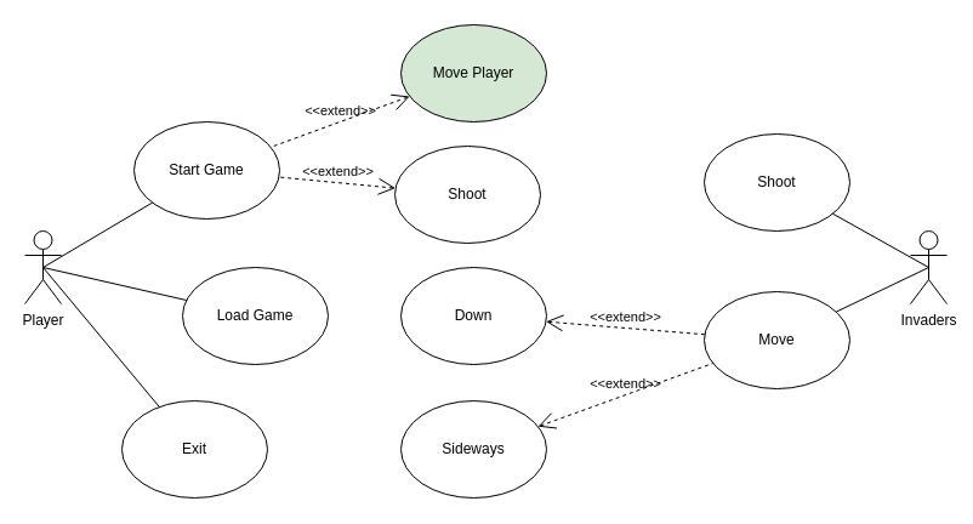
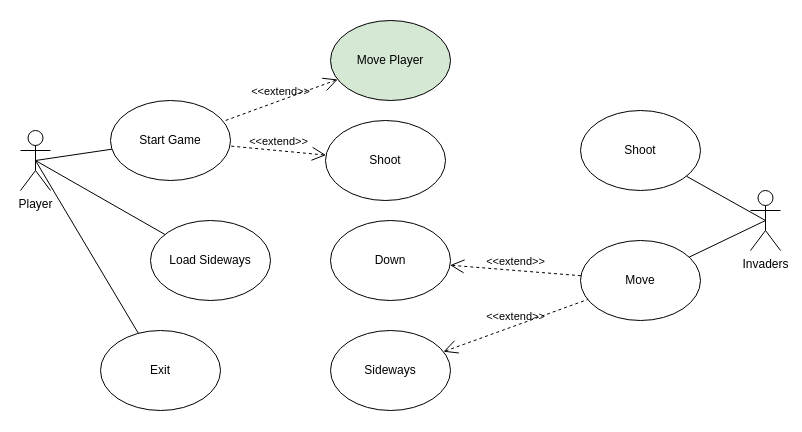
  <mxCell id="0" />
  <mxCell id="1" parent="0" />
  <mxCell id="2" value="Move Player" style="ellipse;whiteSpace=wrap;html=1;fillColor=#d5e8d4;" vertex="1" parent="1"><mxGeometry x="330" y="20" width="120" height="80" as="geometry" /></mxCell>
- <mxCell id="3" value="Player" style="shape=umlActor;verticalLabelPosition=bottom;verticalAlign=top;html=1;" vertex="1" parent="1"><mxGeometry x="20" y="190" width="30" height="60" as="geometry" /></mxCell>
+ <mxCell id="3" value="Player" style="shape=umlActor;verticalLabelPosition=bottom;verticalAlign=top;html=1;" vertex="1" parent="1"><mxGeometry x="20" y="130" width="30" height="60" as="geometry" /></mxCell>
  <mxCell id="4" value="Shoot" style="ellipse;whiteSpace=wrap;html=1;" vertex="1" parent="1"><mxGeometry x="325" y="120" width="120" height="80" as="geometry" /></mxCell>
  <mxCell id="5" value="Start Game" style="ellipse;whiteSpace=wrap;html=1;" vertex="1" parent="1"><mxGeometry x="110" y="100" width="120" height="80" as="geometry" /></mxCell>
- <mxCell id="6" value="Load Game" style="ellipse;whiteSpace=wrap;html=1;" vertex="1" parent="1"><mxGeometry x="150" y="220" width="120" height="80" as="geometry" /></mxCell>
+ <mxCell id="6" value="Load Sideways" style="ellipse;whiteSpace=wrap;html=1;" vertex="1" parent="1"><mxGeometry x="150" y="220" width="120" height="80" as="geometry" /></mxCell>
  <mxCell id="7" value="Exit" style="ellipse;whiteSpace=wrap;html=1;" vertex="1" parent="1"><mxGeometry x="100" y="330" width="120" height="80" as="geometry" /></mxCell>
  <mxCell id="8" value="" style="endArrow=none;html=1;exitX=0.5;exitY=0.5;exitDx=0;exitDy=0;exitPerimeter=0;" edge="1" parent="1" source="3" target="5"><mxGeometry width="50" height="50" relative="1" as="geometry"><mxPoint x="360" y="240" as="sourcePoint" /><mxPoint x="410" y="190" as="targetPoint" /></mxGeometry></mxCell>
  <mxCell id="9" value="" style="endArrow=none;html=1;exitX=0.5;exitY=0.5;exitDx=0;exitDy=0;exitPerimeter=0;" edge="1" parent="1" source="3" target="6"><mxGeometry width="50" height="50" relative="1" as="geometry"><mxPoint x="55.99" y="212.02" as="sourcePoint" /><mxPoint x="132" y="174" as="targetPoint" /></mxGeometry></mxCell>
  <mxCell id="10" value="" style="endArrow=none;html=1;exitX=0.5;exitY=0.5;exitDx=0;exitDy=0;exitPerimeter=0;" edge="1" parent="1" source="3" target="7"><mxGeometry width="50" height="50" relative="1" as="geometry"><mxPoint x="65.99" y="222.02" as="sourcePoint" /><mxPoint x="142" y="184" as="targetPoint" /></mxGeometry></mxCell>
  <mxCell id="11" value="Invaders" style="shape=umlActor;verticalLabelPosition=bottom;verticalAlign=top;html=1;" vertex="1" parent="1"><mxGeometry x="750" y="190" width="30" height="60" as="geometry" /></mxCell>
  <mxCell id="12" value="Move" style="ellipse;whiteSpace=wrap;html=1;" vertex="1" parent="1"><mxGeometry x="580" y="240" width="120" height="80" as="geometry" /></mxCell>
  <mxCell id="13" value="Shoot" style="ellipse;whiteSpace=wrap;html=1;" vertex="1" parent="1"><mxGeometry x="580" y="110" width="120" height="80" as="geometry" /></mxCell>
  <mxCell id="14" value="" style="endArrow=none;html=1;exitX=0.5;exitY=0.5;exitDx=0;exitDy=0;exitPerimeter=0;" edge="1" parent="1" source="11" target="12"><mxGeometry width="50" height="50" relative="1" as="geometry"><mxPoint x="165" y="180" as="sourcePoint" /><mxPoint x="254.073" y="303.927" as="targetPoint" /></mxGeometry></mxCell>
  <mxCell id="15" value="" style="endArrow=none;html=1;exitX=0.5;exitY=0.5;exitDx=0;exitDy=0;exitPerimeter=0;" edge="1" parent="1" source="11" target="13"><mxGeometry width="50" height="50" relative="1" as="geometry"><mxPoint x="160" y="520" as="sourcePoint" /><mxPoint x="268.113" y="490.085" as="targetPoint" /></mxGeometry></mxCell>
  <mxCell id="16" value="Down" style="ellipse;whiteSpace=wrap;html=1;" vertex="1" parent="1"><mxGeometry x="330" y="220" width="120" height="80" as="geometry" /></mxCell>
  <mxCell id="17" value="Sideways" style="ellipse;whiteSpace=wrap;html=1;" vertex="1" parent="1"><mxGeometry x="330" y="330" width="120" height="80" as="geometry" /></mxCell>
  <mxCell id="18" value="&amp;lt;&amp;lt;extend&amp;gt;&amp;gt;" style="edgeStyle=none;html=1;startArrow=open;endArrow=none;startSize=12;verticalAlign=bottom;dashed=1;labelBackgroundColor=none;" edge="1" parent="1" source="16" target="12"><mxGeometry width="160" relative="1" as="geometry"><mxPoint x="410" y="380" as="sourcePoint" /><mxPoint x="570" y="380" as="targetPoint" /></mxGeometry></mxCell>
  <mxCell id="19" value="&amp;lt;&amp;lt;extend&amp;gt;&amp;gt;" style="edgeStyle=none;html=1;startArrow=open;endArrow=none;startSize=12;verticalAlign=bottom;dashed=1;labelBackgroundColor=none;" edge="1" parent="1" source="17" target="12"><mxGeometry width="160" relative="1" as="geometry"><mxPoint x="446.334" y="427.889" as="sourcePoint" /><mxPoint x="373.666" y="452.111" as="targetPoint" /></mxGeometry></mxCell>
  <mxCell id="20" value="&amp;lt;&amp;lt;extend&amp;gt;&amp;gt;" style="edgeStyle=none;html=1;startArrow=open;endArrow=none;startSize=12;verticalAlign=bottom;dashed=1;labelBackgroundColor=none;" edge="1" parent="1" source="2" target="5"><mxGeometry width="160" relative="1" as="geometry"><mxPoint x="397.683" y="439.584" as="sourcePoint" /><mxPoint x="262.295" y="490.39" as="targetPoint" /></mxGeometry></mxCell>
  <mxCell id="21" value="&amp;lt;&amp;lt;extend&amp;gt;&amp;gt;" style="edgeStyle=none;html=1;startArrow=open;endArrow=none;startSize=12;verticalAlign=bottom;dashed=1;labelBackgroundColor=none;" edge="1" parent="1" source="4" target="5"><mxGeometry width="160" relative="1" as="geometry"><mxPoint x="347.182" y="88.977" as="sourcePoint" /><mxPoint x="232.674" y="130.846" as="targetPoint" /></mxGeometry></mxCell>
